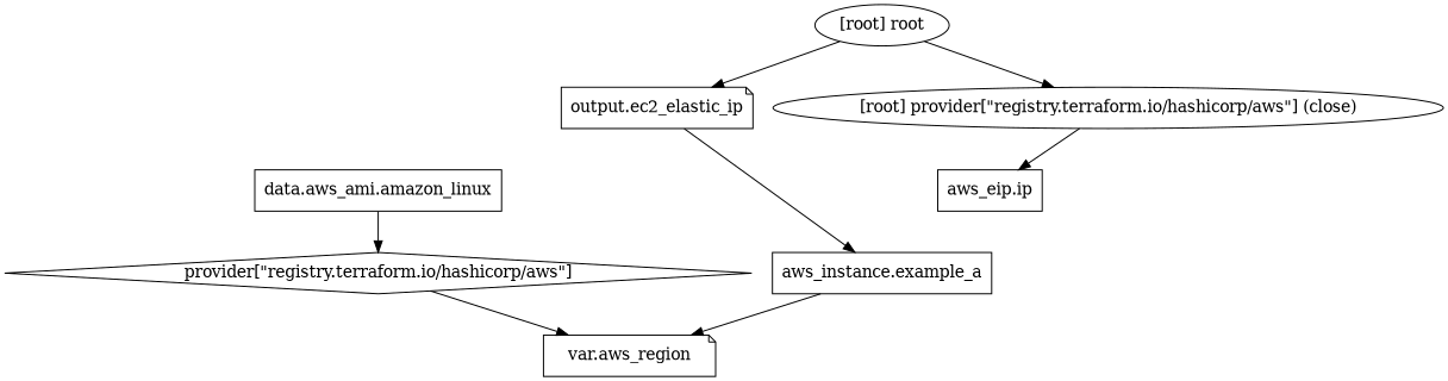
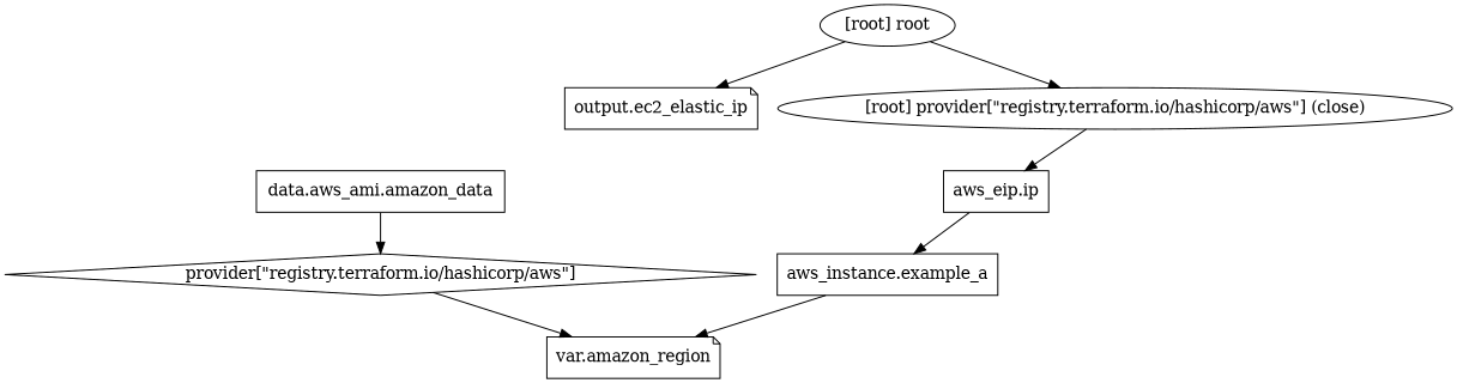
  digraph {
    compound=true
    newrank=true
    node [shape=box]
    n1 [label="aws_eip.ip"]
    n2 [label="aws_instance.example_a"]
-   n3 [label="data.aws_ami.amazon_linux"]
+   n3 [label="data.aws_ami.amazon_data"]
    n4 [label="provider[\"registry.terraform.io/hashicorp/aws\"]" shape=diamond]
    n5 [label="output.ec2_elastic_ip" shape=note]
-   n6 [label="var.aws_region" shape=note]
+   n6 [label="var.amazon_region" shape=note]
    "[root] provider[\"registry.terraform.io/hashicorp/aws\"] (close)" [shape=""]
    "[root] root" [shape=""]
    subgraph sub_1 {
      n1
      n2
      n3
      n4
      n5
      n6
      "[root] provider[\"registry.terraform.io/hashicorp/aws\"] (close)"
      "[root] root"
    }
-   n5 -> n2
+   n1 -> n2
    n2 -> n6
    n3 -> n4
    n4 -> n6
    "[root] provider[\"registry.terraform.io/hashicorp/aws\"] (close)" -> n1
    "[root] root" -> n5
    "[root] root" -> "[root] provider[\"registry.terraform.io/hashicorp/aws\"] (close)"
  }
